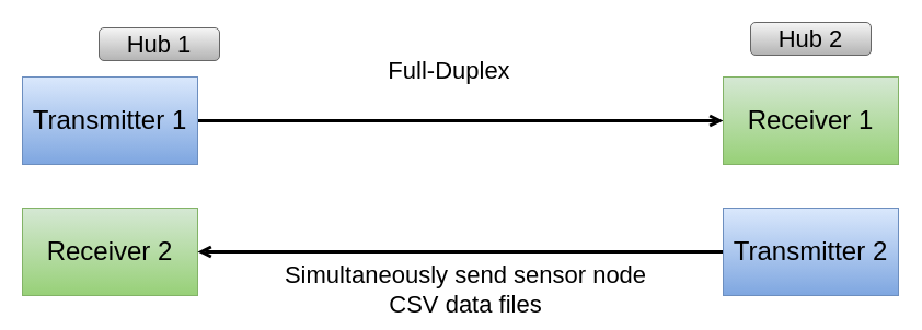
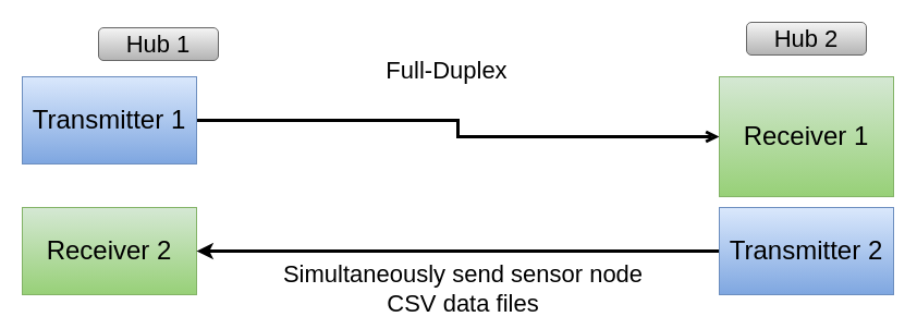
  <mxCell id="0" />
  <mxCell id="1" parent="0" />
  <mxCell id="2" style="edgeStyle=orthogonalEdgeStyle;rounded=0;orthogonalLoop=1;jettySize=auto;html=1;exitX=1;exitY=0.5;exitDx=0;exitDy=0;entryX=0;entryY=0.5;entryDx=0;entryDy=0;fontSize=22;strokeWidth=3;endArrow=open;" edge="1" parent="1" source="3" target="5"><mxGeometry relative="1" as="geometry" /></mxCell>
  <mxCell id="3" value="&lt;font style=&quot;font-size: 24px;&quot;&gt;Transmitter 1&lt;/font&gt;" style="rounded=0;whiteSpace=wrap;html=1;fillColor=#dae8fc;strokeColor=#6c8ebf;gradientColor=#7ea6e0;" vertex="1" parent="1"><mxGeometry x="20" y="70" width="160" height="80" as="geometry" /></mxCell>
  <mxCell id="4" value="&lt;font style=&quot;font-size: 24px;&quot;&gt;Receiver 2&lt;/font&gt;" style="rounded=0;whiteSpace=wrap;html=1;fillColor=#d5e8d4;gradientColor=#97d077;strokeColor=#82b366;" vertex="1" parent="1"><mxGeometry x="20" y="190" width="160" height="80" as="geometry" /></mxCell>
- <mxCell id="5" value="&lt;font style=&quot;font-size: 24px;&quot;&gt;Receiver 1&lt;/font&gt;" style="rounded=0;whiteSpace=wrap;html=1;fillColor=#d5e8d4;gradientColor=#97d077;strokeColor=#82b366;" vertex="1" parent="1"><mxGeometry x="660" y="70" width="160" height="80" as="geometry" /></mxCell>
- <mxCell id="6" style="edgeStyle=orthogonalEdgeStyle;rounded=0;orthogonalLoop=1;jettySize=auto;html=1;exitX=0;exitY=0.5;exitDx=0;exitDy=0;entryX=1;entryY=0.5;entryDx=0;entryDy=0;strokeWidth=3;fontSize=22;endArrow=open;" edge="1" parent="1" source="7" target="4"><mxGeometry relative="1" as="geometry" /></mxCell>
+ <mxCell id="5" value="&lt;font style=&quot;font-size: 24px;&quot;&gt;Receiver 1&lt;/font&gt;" style="rounded=0;whiteSpace=wrap;html=1;fillColor=#d5e8d4;gradientColor=#97d077;strokeColor=#82b366;" vertex="1" parent="1"><mxGeometry x="660" y="70" width="160" height="110" as="geometry" /></mxCell>
+ <mxCell id="6" style="edgeStyle=orthogonalEdgeStyle;rounded=0;orthogonalLoop=1;jettySize=auto;html=1;exitX=0;exitY=0.5;exitDx=0;exitDy=0;entryX=1;entryY=0.5;entryDx=0;entryDy=0;strokeWidth=3;fontSize=22;" edge="1" parent="1" source="7" target="4"><mxGeometry relative="1" as="geometry" /></mxCell>
  <mxCell id="7" value="&lt;font style=&quot;font-size: 24px;&quot;&gt;Transmitter 2&lt;/font&gt;" style="rounded=0;whiteSpace=wrap;html=1;fillColor=#dae8fc;gradientColor=#7ea6e0;strokeColor=#6c8ebf;" vertex="1" parent="1"><mxGeometry x="660" y="190" width="160" height="80" as="geometry" /></mxCell>
  <mxCell id="8" value="&lt;font style=&quot;font-size: 22px;&quot;&gt;Hub 1&lt;/font&gt;" style="rounded=1;whiteSpace=wrap;html=1;fontSize=24;fillColor=#f5f5f5;gradientColor=#b3b3b3;strokeColor=#666666;" vertex="1" parent="1"><mxGeometry x="90" y="25" width="110" height="30" as="geometry" /></mxCell>
  <mxCell id="9" value="&lt;font style=&quot;font-size: 22px;&quot;&gt;Hub 2&lt;/font&gt;" style="rounded=1;whiteSpace=wrap;html=1;fontSize=24;fillColor=#f5f5f5;gradientColor=#b3b3b3;strokeColor=#666666;" vertex="1" parent="1"><mxGeometry x="685" y="20" width="110" height="30" as="geometry" /></mxCell>
  <mxCell id="10" value="Full-Duplex" style="text;html=1;strokeColor=none;fillColor=none;align=center;verticalAlign=middle;whiteSpace=wrap;rounded=0;fontSize=22;" vertex="1" parent="1"><mxGeometry x="350" y="50" width="120" height="30" as="geometry" /></mxCell>
  <mxCell id="11" value="Simultaneously send sensor node CSV data files" style="text;html=1;strokeColor=none;fillColor=none;align=center;verticalAlign=middle;whiteSpace=wrap;rounded=0;fontSize=22;" vertex="1" parent="1"><mxGeometry x="240" y="250" width="370" height="30" as="geometry" /></mxCell>
